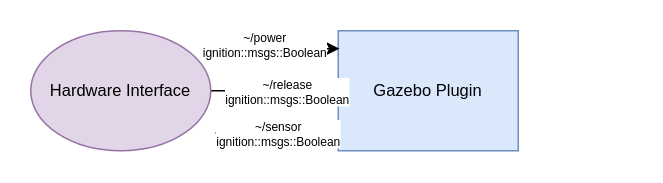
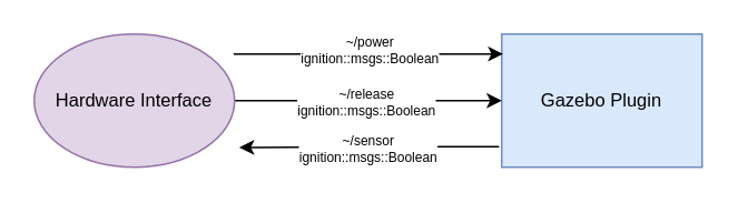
  <mxCell id="0" />
  <mxCell id="1" parent="0" />
- <mxCell id="2" value="Gazebo Plugin" style="rounded=0;whiteSpace=wrap;html=1;fillColor=#dae8fc;strokeColor=#6c8ebf;fontSize=11;" vertex="1" parent="1"><mxGeometry x="225" y="20" width="120" height="80" as="geometry" /></mxCell>
+ <mxCell id="2" value="Gazebo Plugin" style="rounded=0;whiteSpace=wrap;html=1;fillColor=#dae8fc;strokeColor=#6c8ebf;fontSize=11;" vertex="1" parent="1"><mxGeometry x="300" y="20" width="120" height="80" as="geometry" /></mxCell>
  <mxCell id="3" style="edgeStyle=orthogonalEdgeStyle;rounded=0;orthogonalLoop=1;jettySize=auto;html=1;exitX=0.995;exitY=0.149;exitDx=0;exitDy=0;entryX=0.007;entryY=0.149;entryDx=0;entryDy=0;entryPerimeter=0;exitPerimeter=0;" edge="1" parent="1" source="9" target="2"><mxGeometry relative="1" as="geometry" /></mxCell>
  <mxCell id="4" value="~/power&lt;br style=&quot;font-size: 8px&quot;&gt;ignition::msgs::Boolean" style="edgeLabel;html=1;align=center;verticalAlign=middle;resizable=0;points=[];fontSize=8;" vertex="1" connectable="0" parent="3"><mxGeometry x="0.199" y="-1" relative="1" as="geometry"><mxPoint x="-16" y="-3" as="offset" /></mxGeometry></mxCell>
  <mxCell id="5" style="edgeStyle=orthogonalEdgeStyle;rounded=0;orthogonalLoop=1;jettySize=auto;html=1;exitX=1;exitY=0.5;exitDx=0;exitDy=0;" edge="1" parent="1" source="9" target="2"><mxGeometry relative="1" as="geometry" /></mxCell>
  <mxCell id="6" value="~/release&lt;br style=&quot;font-size: 8px&quot;&gt;ignition::msgs::Boolean" style="edgeLabel;html=1;align=center;verticalAlign=middle;resizable=0;points=[];fontSize=8;" vertex="1" connectable="0" parent="5"><mxGeometry x="-0.232" y="1" relative="1" as="geometry"><mxPoint x="17" y="1" as="offset" /></mxGeometry></mxCell>
  <mxCell id="7" style="edgeStyle=orthogonalEdgeStyle;rounded=0;orthogonalLoop=1;jettySize=auto;html=1;exitX=-0.013;exitY=0.846;exitDx=0;exitDy=0;entryX=1.023;entryY=0.852;entryDx=0;entryDy=0;entryPerimeter=0;exitPerimeter=0;" edge="1" parent="1" source="2" target="9"><mxGeometry relative="1" as="geometry" /></mxCell>
  <mxCell id="8" value="~/sensor&lt;br style=&quot;font-size: 8px;&quot;&gt;ignition::msgs::Boolean" style="edgeLabel;html=1;align=center;verticalAlign=middle;resizable=0;points=[];fontSize=8;" vertex="1" connectable="0" parent="7"><mxGeometry x="0.077" relative="1" as="geometry"><mxPoint x="5" as="offset" /></mxGeometry></mxCell>
  <mxCell id="9" value="Hardware Interface" style="ellipse;whiteSpace=wrap;html=1;fillColor=#e1d5e7;strokeColor=#9673a6;fontSize=11;" vertex="1" parent="1"><mxGeometry x="20" y="20" width="120" height="80" as="geometry" /></mxCell>
